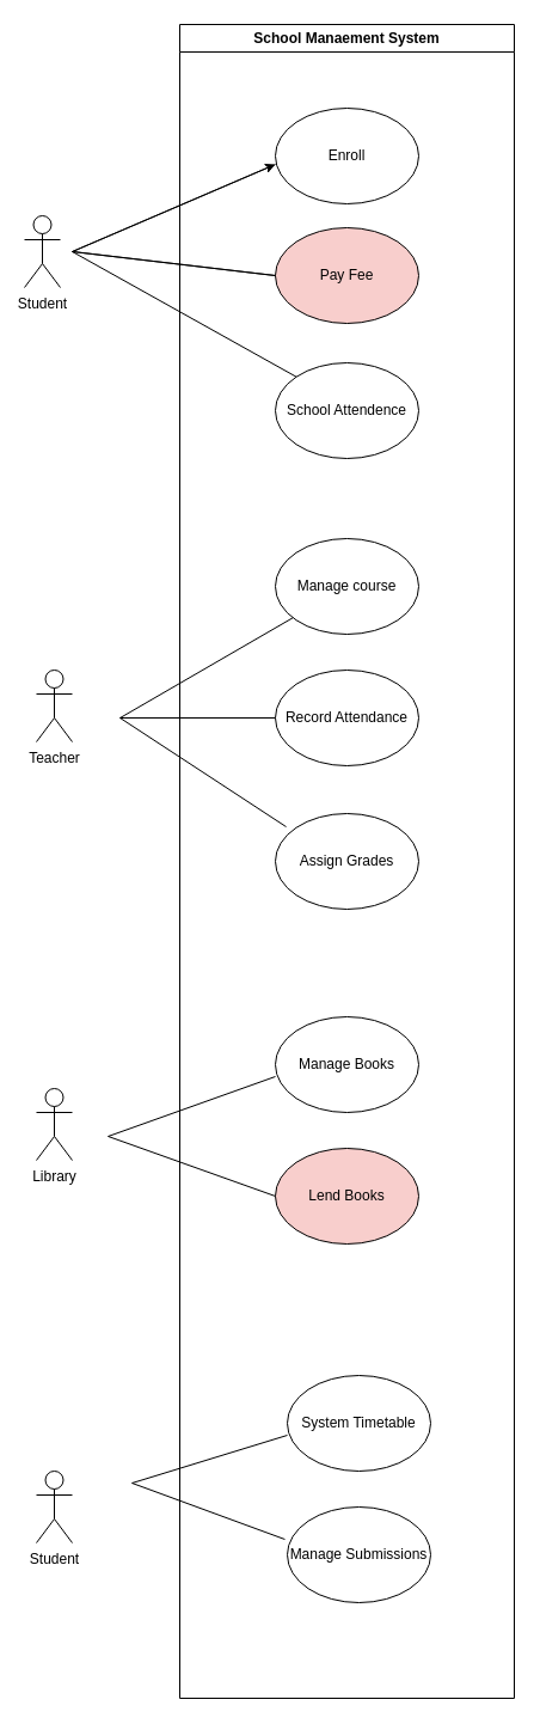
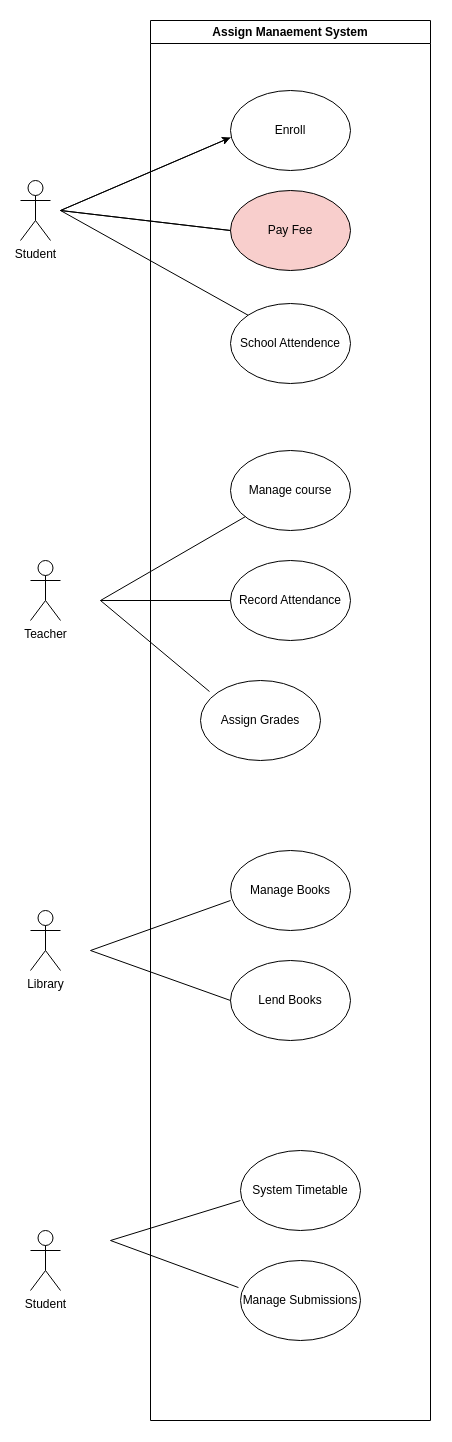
  <mxCell id="0" />
  <mxCell id="1" parent="0" />
- <mxCell id="2" value="School Manaement System" style="swimlane;whiteSpace=wrap" parent="1" vertex="1"><mxGeometry x="150" y="20" width="280" height="1400" as="geometry" /></mxCell>
+ <mxCell id="2" value="Assign Manaement System" style="swimlane;whiteSpace=wrap" parent="1" vertex="1"><mxGeometry x="150" y="20" width="280" height="1400" as="geometry" /></mxCell>
  <mxCell id="3" value="Enroll" style="ellipse;whiteSpace=wrap;html=1;" vertex="1" parent="2"><mxGeometry x="80" y="70" width="120" height="80" as="geometry" /></mxCell>
  <mxCell id="4" value="Pay Fee" style="ellipse;whiteSpace=wrap;html=1;fillColor=#f8cecc;" vertex="1" parent="2"><mxGeometry x="80" y="170" width="120" height="80" as="geometry" /></mxCell>
  <mxCell id="5" value="School Attendence" style="ellipse;whiteSpace=wrap;html=1;" vertex="1" parent="2"><mxGeometry x="80" y="283" width="120" height="80" as="geometry" /></mxCell>
  <mxCell id="6" value="Manage course" style="ellipse;whiteSpace=wrap;html=1;" vertex="1" parent="2"><mxGeometry x="80" y="430" width="120" height="80" as="geometry" /></mxCell>
  <mxCell id="7" value="Record Attendance" style="ellipse;whiteSpace=wrap;html=1;" vertex="1" parent="2"><mxGeometry x="80" y="540" width="120" height="80" as="geometry" /></mxCell>
- <mxCell id="8" value="Assign Grades" style="ellipse;whiteSpace=wrap;html=1;" vertex="1" parent="2"><mxGeometry x="80" y="660" width="120" height="80" as="geometry" /></mxCell>
+ <mxCell id="8" value="Assign Grades" style="ellipse;whiteSpace=wrap;html=1;" vertex="1" parent="2"><mxGeometry x="50" y="660" width="120" height="80" as="geometry" /></mxCell>
  <mxCell id="9" value="Manage Books" style="ellipse;whiteSpace=wrap;html=1;" vertex="1" parent="2"><mxGeometry x="80" y="830" width="120" height="80" as="geometry" /></mxCell>
- <mxCell id="10" value="Lend Books" style="ellipse;whiteSpace=wrap;html=1;fillColor=#f8cecc;" vertex="1" parent="2"><mxGeometry x="80" y="940" width="120" height="80" as="geometry" /></mxCell>
+ <mxCell id="10" value="Lend Books" style="ellipse;whiteSpace=wrap;html=1;" vertex="1" parent="2"><mxGeometry x="80" y="940" width="120" height="80" as="geometry" /></mxCell>
  <mxCell id="11" value="System Timetable" style="ellipse;whiteSpace=wrap;html=1;" vertex="1" parent="2"><mxGeometry x="90" y="1130" width="120" height="80" as="geometry" /></mxCell>
  <mxCell id="12" value="Manage Submissions" style="ellipse;whiteSpace=wrap;html=1;" vertex="1" parent="2"><mxGeometry x="90" y="1240" width="120" height="80" as="geometry" /></mxCell>
  <mxCell id="13" value="" style="endArrow=classic;html=1;rounded=0;entryX=0;entryY=0.588;entryDx=0;entryDy=0;entryPerimeter=0;exitX=0;exitY=0.5;exitDx=0;exitDy=0;" edge="1" parent="2" source="4" target="3"><mxGeometry width="50" height="50" relative="1" as="geometry"><mxPoint x="70" y="290" as="sourcePoint" /><mxPoint x="120" y="240" as="targetPoint" /><Array as="points"><mxPoint x="-90" y="190" /></Array></mxGeometry></mxCell>
  <mxCell id="14" value="" style="endArrow=none;html=1;rounded=0;exitX=0;exitY=0.5;exitDx=0;exitDy=0;" edge="1" parent="2" source="4"><mxGeometry width="50" height="50" relative="1" as="geometry"><mxPoint x="510" y="300" as="sourcePoint" /><mxPoint x="80" y="117" as="targetPoint" /><Array as="points"><mxPoint x="-90" y="190" /></Array></mxGeometry></mxCell>
  <mxCell id="15" value="" style="endArrow=none;html=1;rounded=0;" edge="1" parent="2"><mxGeometry width="50" height="50" relative="1" as="geometry"><mxPoint x="-40" y="1220" as="sourcePoint" /><mxPoint x="90" y="1180" as="targetPoint" /></mxGeometry></mxCell>
  <mxCell id="16" value="Student" style="shape=umlActor;verticalLabelPosition=bottom;verticalAlign=top;html=1;outlineConnect=0;" vertex="1" parent="1"><mxGeometry x="20" y="180" width="30" height="60" as="geometry" /></mxCell>
  <mxCell id="17" value="Teacher" style="shape=umlActor;verticalLabelPosition=bottom;verticalAlign=top;html=1;outlineConnect=0;" vertex="1" parent="1"><mxGeometry x="30" y="560" width="30" height="60" as="geometry" /></mxCell>
  <mxCell id="18" value="Library" style="shape=umlActor;verticalLabelPosition=bottom;verticalAlign=top;html=1;outlineConnect=0;" vertex="1" parent="1"><mxGeometry x="30" y="910" width="30" height="60" as="geometry" /></mxCell>
  <mxCell id="19" value="Student" style="shape=umlActor;verticalLabelPosition=bottom;verticalAlign=top;html=1;outlineConnect=0;" vertex="1" parent="1"><mxGeometry x="30" y="1230" width="30" height="60" as="geometry" /></mxCell>
  <mxCell id="20" value="" style="endArrow=none;html=1;rounded=0;entryX=0;entryY=0.5;entryDx=0;entryDy=0;" edge="1" parent="1" target="7"><mxGeometry width="50" height="50" relative="1" as="geometry"><mxPoint x="100" y="600" as="sourcePoint" /><mxPoint x="150" y="550" as="targetPoint" /></mxGeometry></mxCell>
  <mxCell id="21" value="" style="endArrow=none;html=1;rounded=0;entryX=0.075;entryY=0.138;entryDx=0;entryDy=0;entryPerimeter=0;" edge="1" parent="1" target="8"><mxGeometry width="50" height="50" relative="1" as="geometry"><mxPoint x="100" y="600" as="sourcePoint" /><mxPoint x="150" y="630" as="targetPoint" /></mxGeometry></mxCell>
  <mxCell id="22" value="" style="endArrow=none;html=1;rounded=0;entryX=0;entryY=0;entryDx=0;entryDy=0;" edge="1" parent="1" target="5"><mxGeometry width="50" height="50" relative="1" as="geometry"><mxPoint x="60" y="210" as="sourcePoint" /><mxPoint x="140" y="240" as="targetPoint" /></mxGeometry></mxCell>
  <mxCell id="23" value="" style="endArrow=none;html=1;rounded=0;entryX=0;entryY=0.5;entryDx=0;entryDy=0;" edge="1" parent="1" target="10"><mxGeometry width="50" height="50" relative="1" as="geometry"><mxPoint x="90" y="950" as="sourcePoint" /><mxPoint x="170" y="870" as="targetPoint" /></mxGeometry></mxCell>
  <mxCell id="24" value="" style="endArrow=none;html=1;rounded=0;" edge="1" parent="1" target="6"><mxGeometry width="50" height="50" relative="1" as="geometry"><mxPoint x="100" y="600" as="sourcePoint" /><mxPoint x="180" y="520" as="targetPoint" /></mxGeometry></mxCell>
  <mxCell id="25" value="" style="endArrow=none;html=1;rounded=0;entryX=0;entryY=0.625;entryDx=0;entryDy=0;entryPerimeter=0;" edge="1" parent="1" target="9"><mxGeometry width="50" height="50" relative="1" as="geometry"><mxPoint x="90" y="950" as="sourcePoint" /><mxPoint x="170" y="870" as="targetPoint" /></mxGeometry></mxCell>
  <mxCell id="26" value="" style="endArrow=none;html=1;rounded=0;entryX=-0.017;entryY=0.338;entryDx=0;entryDy=0;entryPerimeter=0;" edge="1" parent="1" target="12"><mxGeometry width="50" height="50" relative="1" as="geometry"><mxPoint x="110" y="1240" as="sourcePoint" /><mxPoint x="190" y="1160" as="targetPoint" /></mxGeometry></mxCell>
